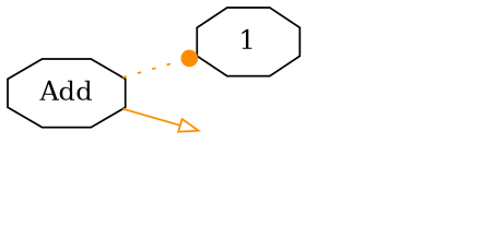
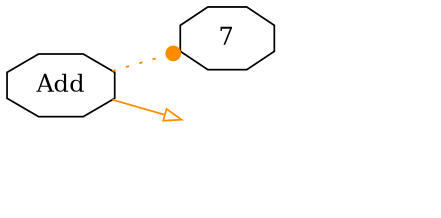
  digraph {
    rankdir=LR
    node [style=invis]
    edge [style=invis]
-   n1 [label=1 shape=octagon style=""]
+   n1 [label=7 shape=octagon style=""]
    n2 [label=2]
    n3 [label=3]
    n4 [label=Add shape=octagon style=""]
    n5 [label=Add]
    n4 -> n1 [color=darkorange style=dotted arrowhead=dot]
    n4 -> n5 [color=darkorange style=solid arrowhead=onormal]
    n5 -> n2
    n5 -> n3
  }
